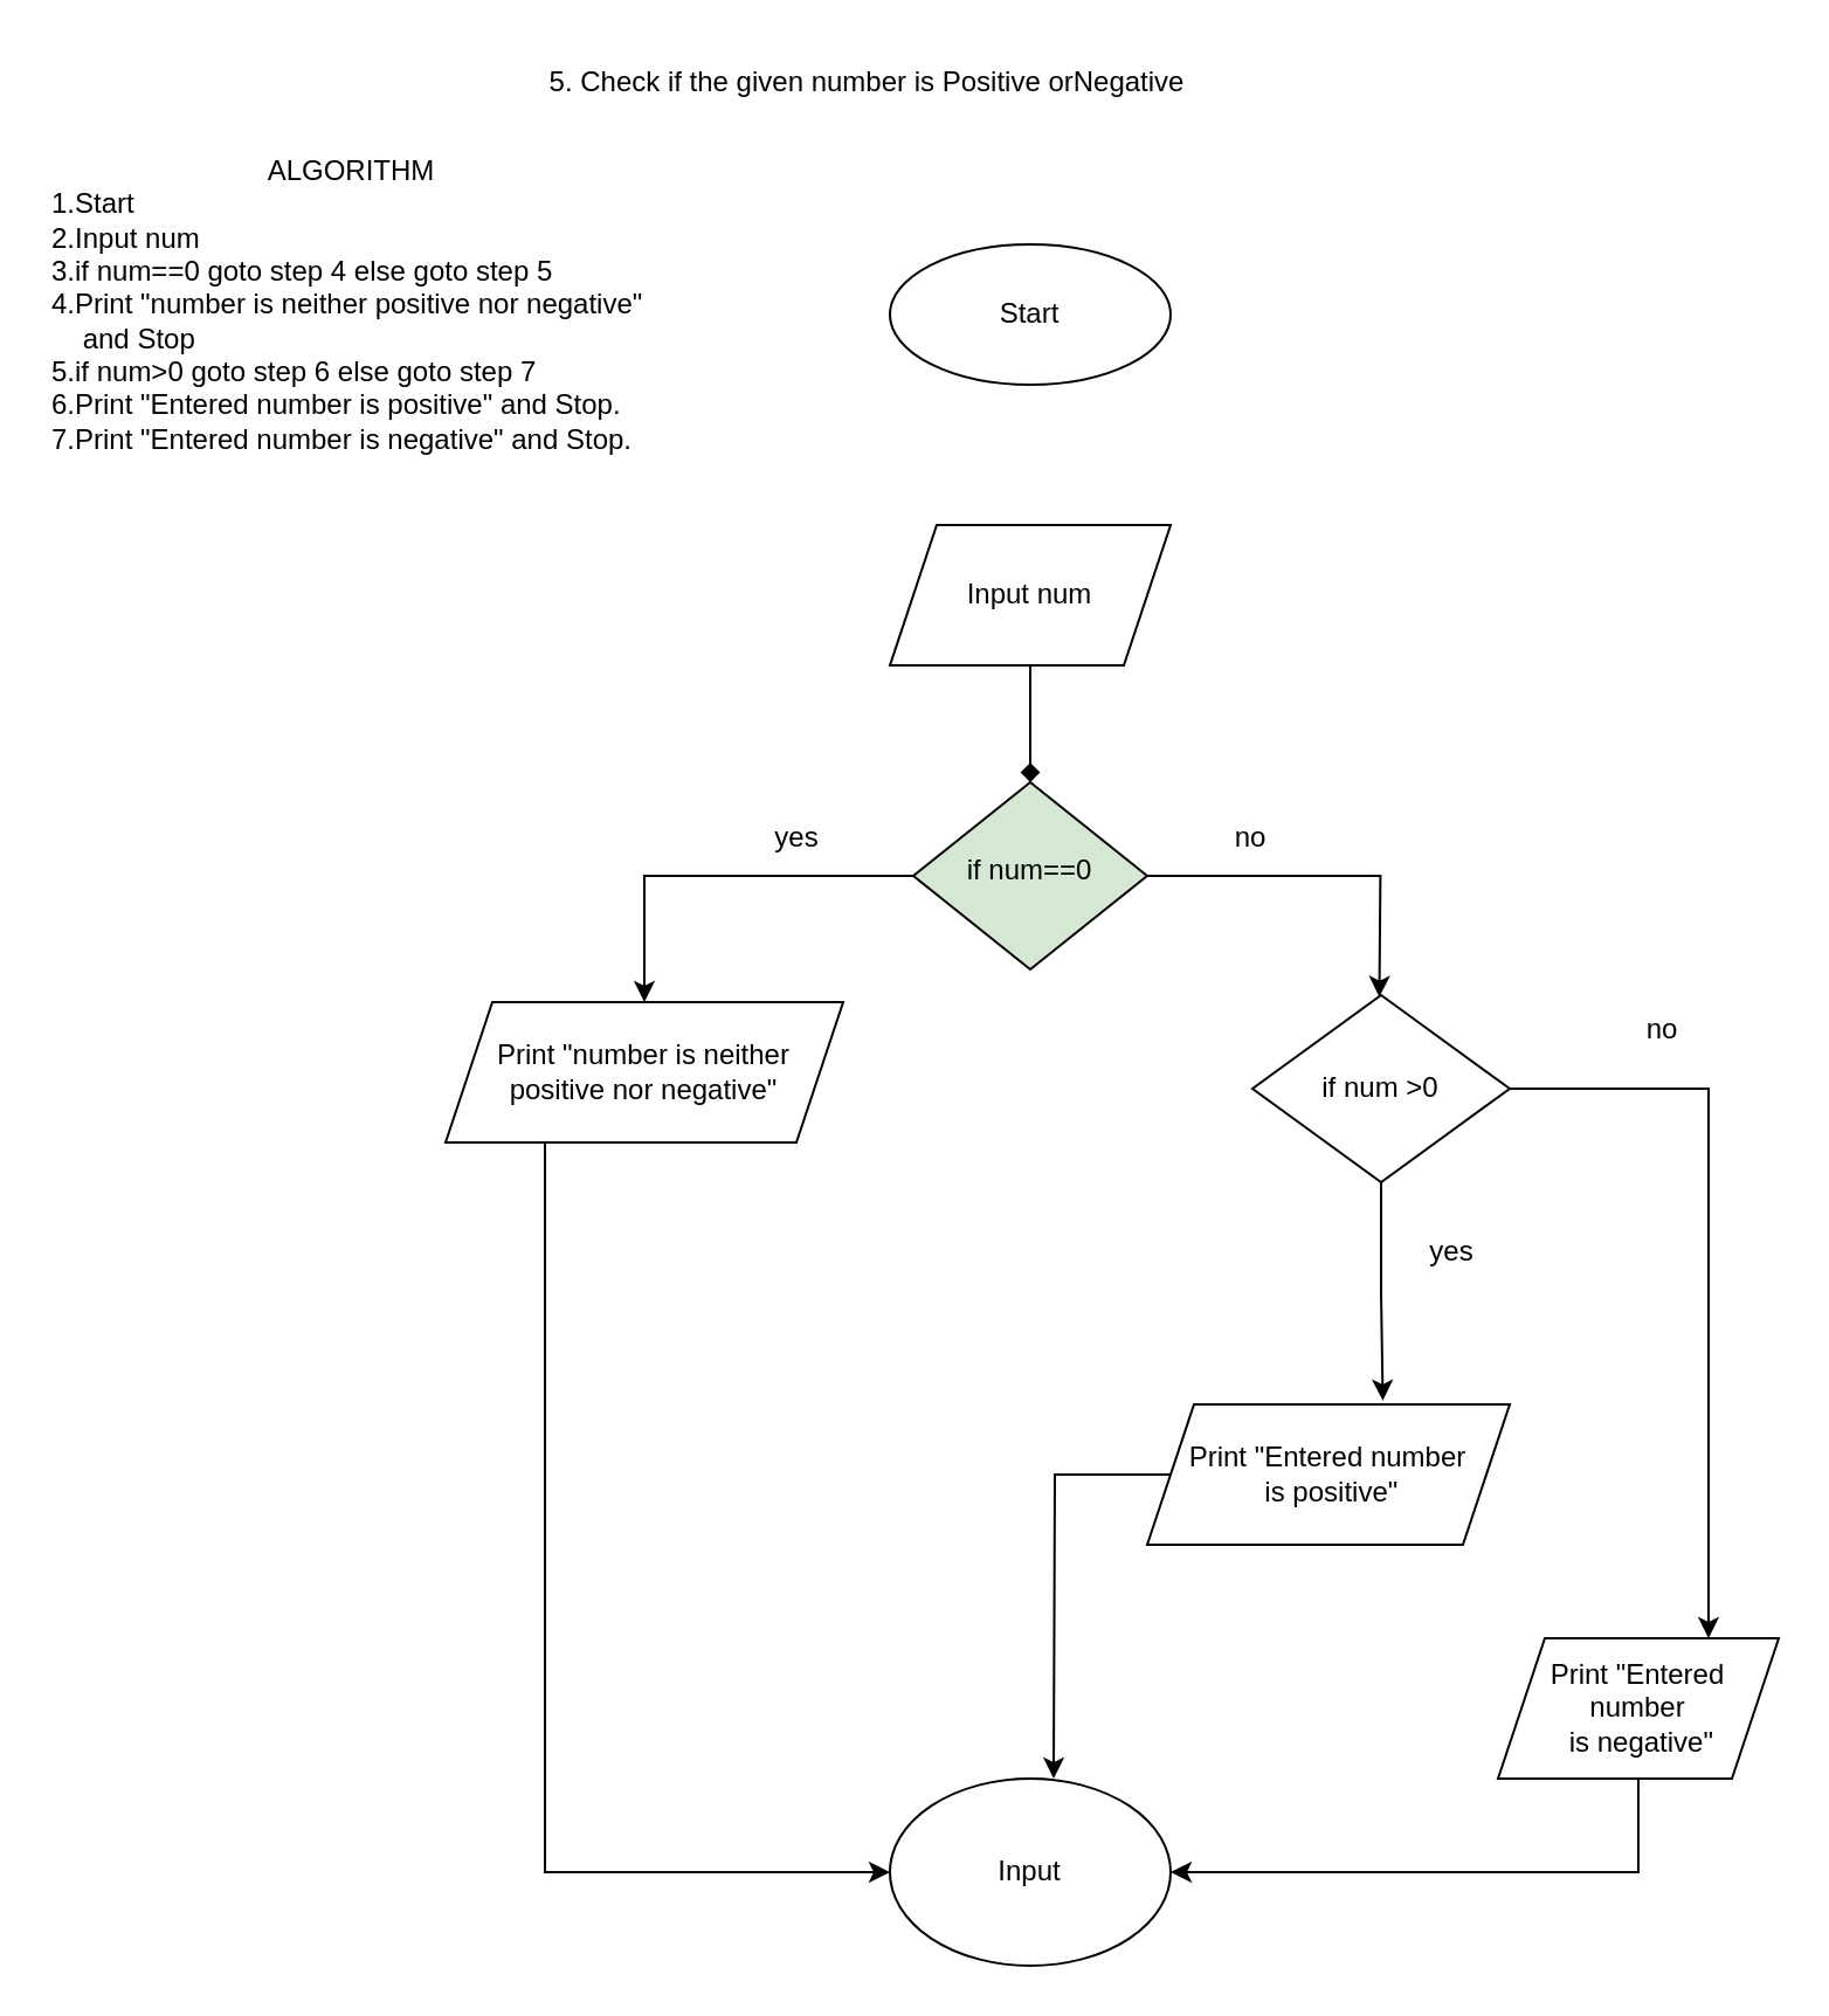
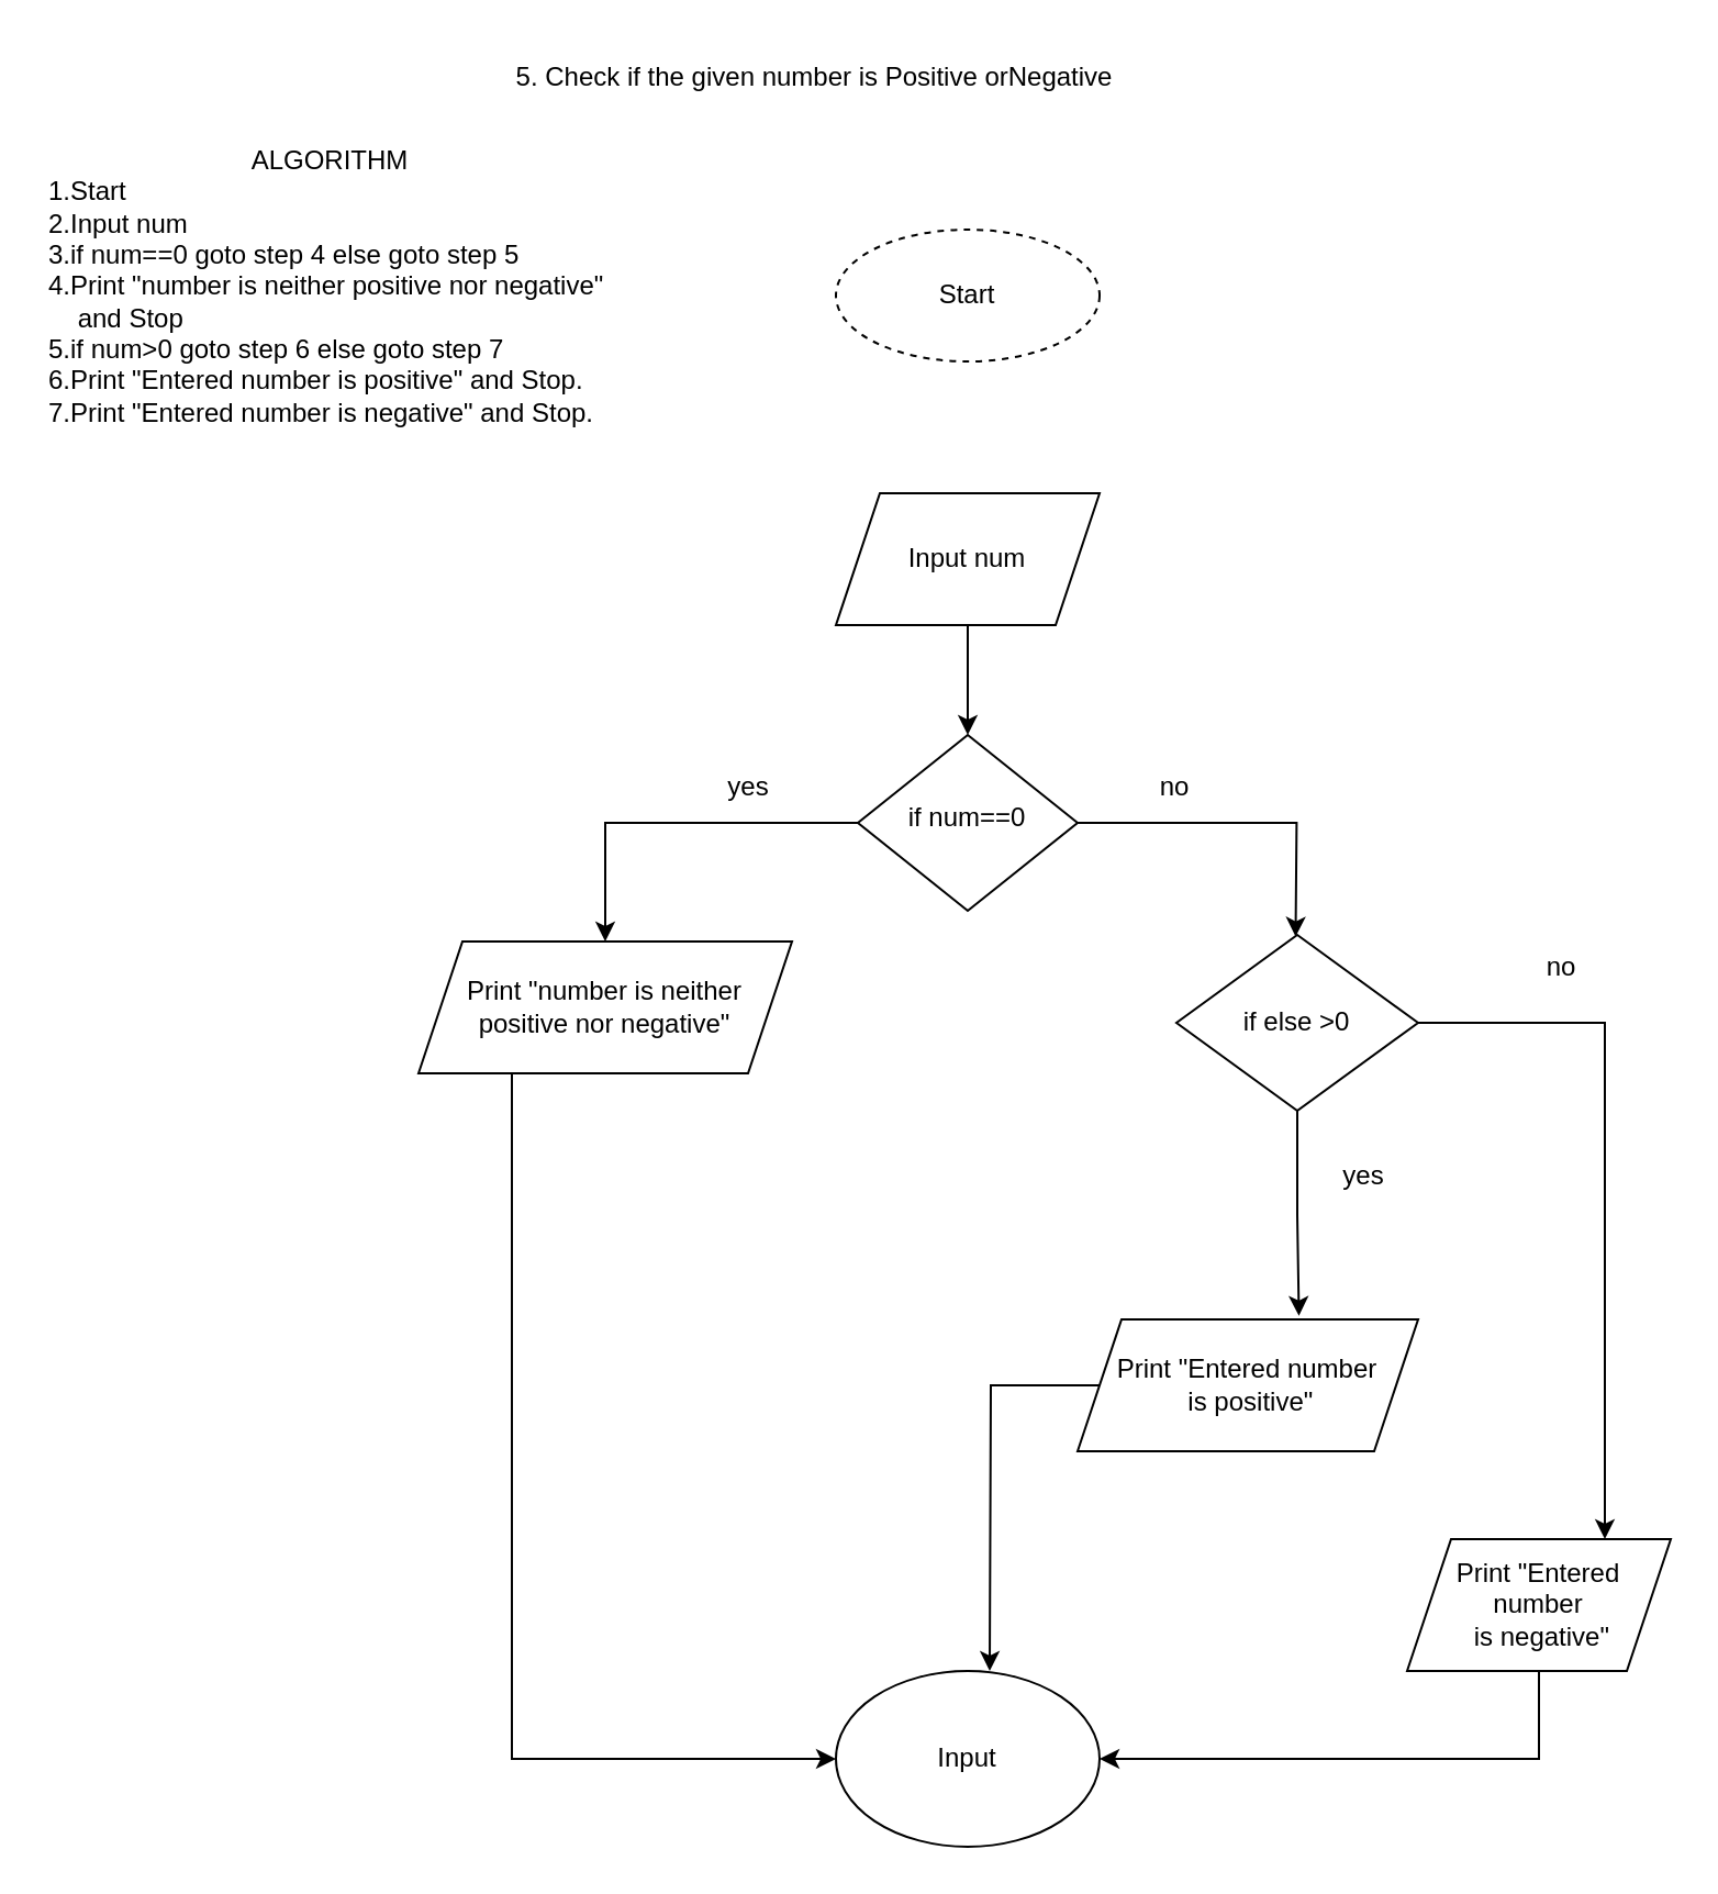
  <mxCell id="0" />
  <mxCell id="1" parent="0" />
  <mxCell id="2" style="edgeStyle=orthogonalEdgeStyle;rounded=0;orthogonalLoop=1;jettySize=auto;html=1;entryX=0.5;entryY=0;entryDx=0;entryDy=0;" parent="1" source="4" target="9" edge="1"><mxGeometry relative="1" as="geometry"><mxPoint x="300" y="374" as="targetPoint" /></mxGeometry></mxCell>
  <mxCell id="3" style="edgeStyle=orthogonalEdgeStyle;rounded=0;orthogonalLoop=1;jettySize=auto;html=1;exitX=1;exitY=0.5;exitDx=0;exitDy=0;entryX=0.577;entryY=-0.037;entryDx=0;entryDy=0;entryPerimeter=0;" parent="1" source="4" edge="1"><mxGeometry relative="1" as="geometry"><mxPoint x="589.24" y="425.78" as="targetPoint" /></mxGeometry></mxCell>
- <mxCell id="4" value="if num==0" style="rhombus;whiteSpace=wrap;html=1;shadow=0;fontFamily=Helvetica;fontSize=12;align=center;strokeWidth=1;spacing=6;spacingTop=-4;fillColor=#d5e8d4;" parent="1" vertex="1"><mxGeometry x="390" y="334" width="100" height="80" as="geometry" /></mxCell>
- <mxCell id="5" value="Start" style="ellipse;whiteSpace=wrap;html=1;rounded=1;glass=0;strokeWidth=1;shadow=0;" parent="1" vertex="1"><mxGeometry x="380" y="104" width="120" height="60" as="geometry" /></mxCell>
- <mxCell id="6" value="" style="edgeStyle=orthogonalEdgeStyle;rounded=0;orthogonalLoop=1;jettySize=auto;html=1;entryX=0.5;entryY=0;entryDx=0;entryDy=0;endArrow=diamond;" parent="1" source="7" target="4" edge="1"><mxGeometry relative="1" as="geometry"><mxPoint x="440" y="334" as="targetPoint" /></mxGeometry></mxCell>
+ <mxCell id="4" value="if num==0" style="rhombus;whiteSpace=wrap;html=1;shadow=0;fontFamily=Helvetica;fontSize=12;align=center;strokeWidth=1;spacing=6;spacingTop=-4;" parent="1" vertex="1"><mxGeometry x="390" y="334" width="100" height="80" as="geometry" /></mxCell>
+ <mxCell id="5" value="Start" style="ellipse;whiteSpace=wrap;html=1;rounded=1;glass=0;strokeWidth=1;shadow=0;dashed=1;" parent="1" vertex="1"><mxGeometry x="380" y="104" width="120" height="60" as="geometry" /></mxCell>
+ <mxCell id="6" value="" style="edgeStyle=orthogonalEdgeStyle;rounded=0;orthogonalLoop=1;jettySize=auto;html=1;entryX=0.5;entryY=0;entryDx=0;entryDy=0;" parent="1" source="7" target="4" edge="1"><mxGeometry relative="1" as="geometry"><mxPoint x="440" y="334" as="targetPoint" /></mxGeometry></mxCell>
  <mxCell id="7" value="Input num" style="shape=parallelogram;perimeter=parallelogramPerimeter;whiteSpace=wrap;html=1;fixedSize=1;" parent="1" vertex="1"><mxGeometry x="380" y="224" width="120" height="60" as="geometry" /></mxCell>
  <mxCell id="8" style="edgeStyle=orthogonalEdgeStyle;rounded=0;orthogonalLoop=1;jettySize=auto;html=1;exitX=0.25;exitY=1;exitDx=0;exitDy=0;entryX=0;entryY=0.5;entryDx=0;entryDy=0;" parent="1" source="9" target="12" edge="1"><mxGeometry relative="1" as="geometry" /></mxCell>
  <mxCell id="9" value="Print &quot;number is neither positive nor negative&quot;" style="shape=parallelogram;perimeter=parallelogramPerimeter;whiteSpace=wrap;html=1;fixedSize=1;" parent="1" vertex="1"><mxGeometry x="190" y="428" width="170" height="60" as="geometry" /></mxCell>
  <mxCell id="10" value="yes" style="text;html=1;align=center;verticalAlign=middle;resizable=0;points=[];autosize=1;strokeColor=none;fillColor=none;" parent="1" vertex="1"><mxGeometry x="320" y="343" width="40" height="30" as="geometry" /></mxCell>
  <mxCell id="11" value="no" style="text;html=1;align=center;verticalAlign=middle;resizable=0;points=[];autosize=1;strokeColor=none;fillColor=none;" parent="1" vertex="1"><mxGeometry x="514" y="343" width="40" height="30" as="geometry" /></mxCell>
  <mxCell id="12" value="Input&lt;br&gt;" style="ellipse;whiteSpace=wrap;html=1;" parent="1" vertex="1"><mxGeometry x="380" y="760" width="120" height="80" as="geometry" /></mxCell>
  <mxCell id="13" value="5. Check if the given number is Positive orNegative" style="text;html=1;align=center;verticalAlign=middle;resizable=0;points=[];autosize=1;strokeColor=none;fillColor=none;" parent="1" vertex="1"><mxGeometry x="225" y="20" width="290" height="30" as="geometry" /></mxCell>
  <mxCell id="14" value="" style="edgeStyle=orthogonalEdgeStyle;rounded=0;orthogonalLoop=1;jettySize=auto;html=1;entryX=0.65;entryY=-0.027;entryDx=0;entryDy=0;entryPerimeter=0;" parent="1" source="16" target="21" edge="1"><mxGeometry relative="1" as="geometry"><mxPoint x="590" y="595" as="targetPoint" /></mxGeometry></mxCell>
  <mxCell id="15" style="edgeStyle=orthogonalEdgeStyle;rounded=0;orthogonalLoop=1;jettySize=auto;html=1;exitX=1;exitY=0.5;exitDx=0;exitDy=0;entryX=0.75;entryY=0;entryDx=0;entryDy=0;" parent="1" source="16" target="22" edge="1"><mxGeometry relative="1" as="geometry" /></mxCell>
- <mxCell id="16" value="if num &amp;gt;0" style="rhombus;whiteSpace=wrap;html=1;" parent="1" vertex="1"><mxGeometry x="535" y="425" width="110" height="80" as="geometry" /></mxCell>
+ <mxCell id="16" value="if else &amp;gt;0" style="rhombus;whiteSpace=wrap;html=1;" parent="1" vertex="1"><mxGeometry x="535" y="425" width="110" height="80" as="geometry" /></mxCell>
  <mxCell id="17" style="edgeStyle=orthogonalEdgeStyle;rounded=0;orthogonalLoop=1;jettySize=auto;html=1;exitX=0.5;exitY=1;exitDx=0;exitDy=0;entryX=1;entryY=0.5;entryDx=0;entryDy=0;" parent="1" source="22" target="12" edge="1"><mxGeometry relative="1" as="geometry"><mxPoint x="590" y="825" as="targetPoint" /><mxPoint x="590" y="745" as="sourcePoint" /></mxGeometry></mxCell>
  <mxCell id="18" value="yes" style="text;html=1;align=center;verticalAlign=middle;resizable=0;points=[];autosize=1;strokeColor=none;fillColor=none;" parent="1" vertex="1"><mxGeometry x="600" y="520" width="40" height="30" as="geometry" /></mxCell>
  <mxCell id="19" value="no&lt;br&gt;" style="text;html=1;align=center;verticalAlign=middle;resizable=0;points=[];autosize=1;strokeColor=none;fillColor=none;" parent="1" vertex="1"><mxGeometry x="690" y="425" width="40" height="30" as="geometry" /></mxCell>
  <mxCell id="20" style="edgeStyle=orthogonalEdgeStyle;rounded=0;orthogonalLoop=1;jettySize=auto;html=1;exitX=0;exitY=0.5;exitDx=0;exitDy=0;" parent="1" source="21" edge="1"><mxGeometry relative="1" as="geometry"><mxPoint x="450" y="760" as="targetPoint" /></mxGeometry></mxCell>
  <mxCell id="21" value="Print &quot;Entered number&lt;br&gt;&amp;nbsp;is positive&quot;" style="shape=parallelogram;perimeter=parallelogramPerimeter;whiteSpace=wrap;html=1;fixedSize=1;" parent="1" vertex="1"><mxGeometry x="490" y="600" width="155" height="60" as="geometry" /></mxCell>
  <mxCell id="22" value="Print &quot;Entered number&lt;br&gt;&amp;nbsp;is negative&quot;" style="shape=parallelogram;perimeter=parallelogramPerimeter;whiteSpace=wrap;html=1;fixedSize=1;" parent="1" vertex="1"><mxGeometry x="640" y="700" width="120" height="60" as="geometry" /></mxCell>
  <mxCell id="23" value="&lt;div style=&quot;text-align: center;&quot;&gt;&lt;span style=&quot;background-color: initial;&quot;&gt;ALGORITHM&lt;/span&gt;&lt;/div&gt;1.Start&lt;br&gt;2.Input num&lt;br&gt;3.if num==0 goto step 4 else goto step 5&lt;br&gt;4.&lt;span style=&quot;text-align: center;&quot;&gt;Print &quot;number is neither positive nor negative&quot;&amp;nbsp;&lt;br&gt;&amp;nbsp; &amp;nbsp; and Stop&lt;br&gt;5.if num&amp;gt;0 goto step 6 else goto step 7&lt;br&gt;6.Print &quot;Entered number is positive&quot; and Stop.&lt;br&gt;7.Print &quot;Entered number is negative&quot; and Stop.&lt;br&gt;&lt;/span&gt;" style="text;html=1;align=left;verticalAlign=middle;resizable=0;points=[];autosize=1;strokeColor=none;fillColor=none;" vertex="1" parent="1"><mxGeometry x="20" y="60" width="280" height="140" as="geometry" /></mxCell>
